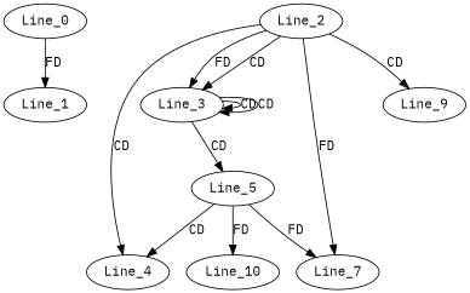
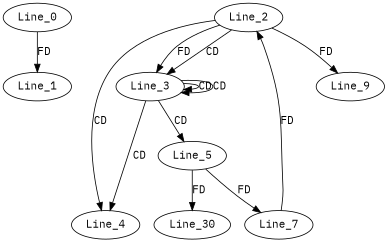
  digraph {
    fontname="IBM Plex Mono"
    node [fontname="IBM Plex Mono"]
    edge [fontname="IBM Plex Mono"]
    Line_0
    Line_1
    Line_2
    Line_3
    Line_4
    Line_7
    Line_9
    Line_5
-   Line_10
+   Line_10 [label=Line_30]
    Line_0 -> Line_1 [label=FD]
    Line_2 -> Line_3 [label=CD]
    Line_2 -> Line_3 [label=FD]
    Line_2 -> Line_4 [label=CD]
-   Line_2 -> Line_7 [label=FD]
-   Line_2 -> Line_9 [label=CD]
+   Line_7 -> Line_2 [label=FD]
+   Line_2 -> Line_9 [label=FD]
    Line_3 -> Line_3 [label=CD]
    Line_3 -> Line_3 [label=CD]
-   Line_5 -> Line_4 [label=CD]
+   Line_3 -> Line_4 [label=CD]
    Line_3 -> Line_5 [label=CD]
    Line_5 -> Line_7 [label=FD]
    Line_5 -> Line_10 [label=FD]
  }
